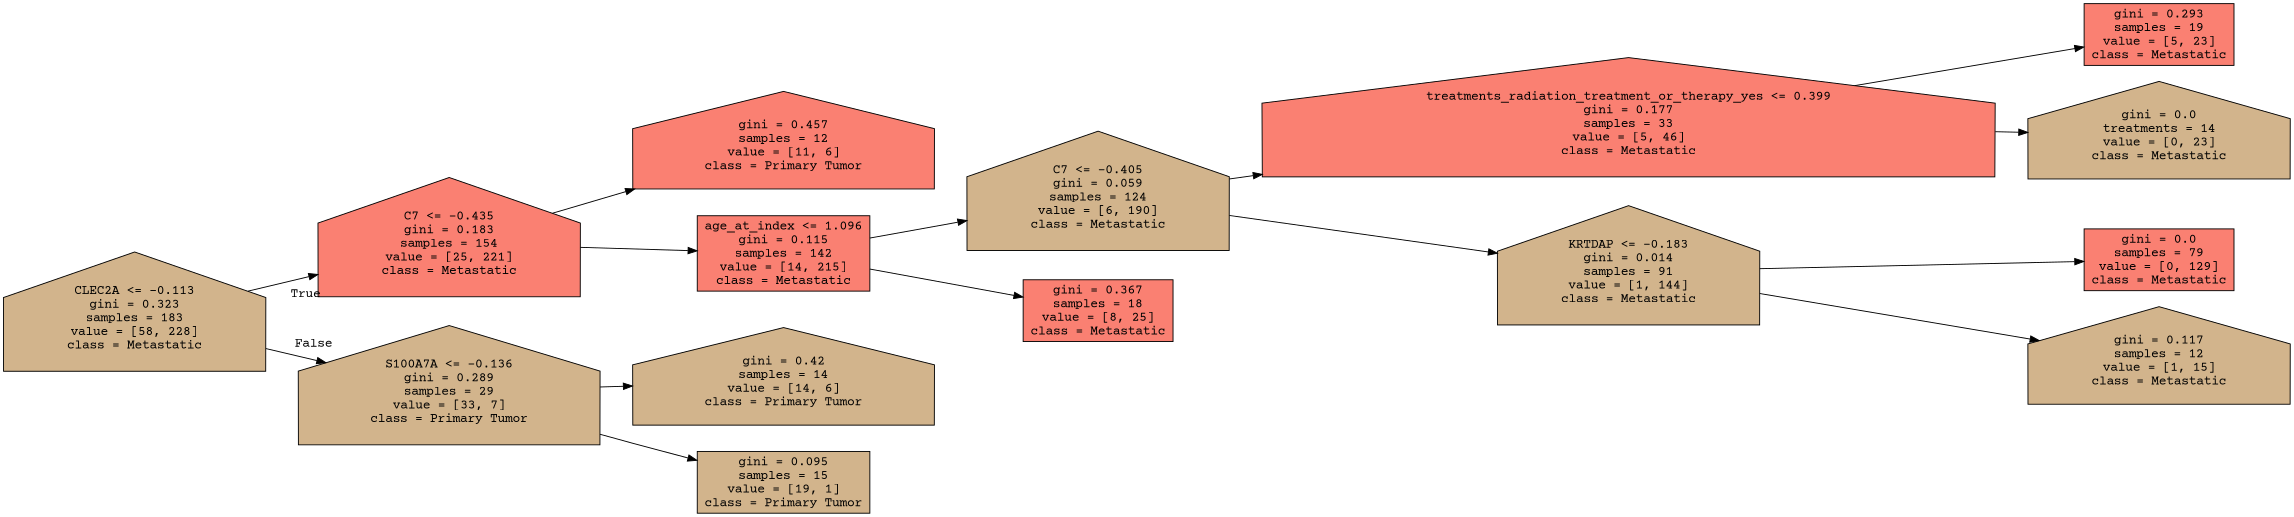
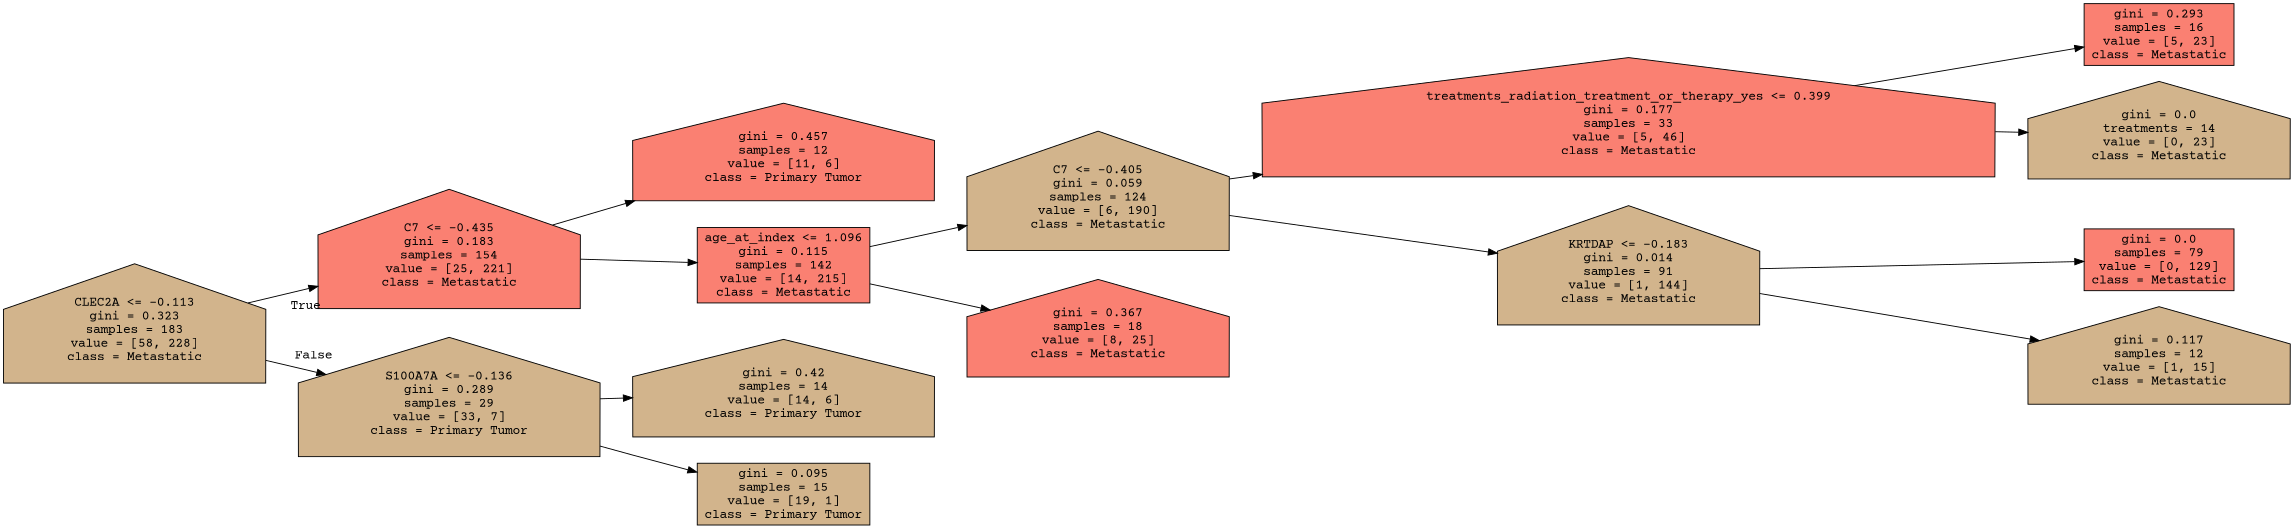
  digraph {
    fontname="Courier Prime"
    rankdir=LR
    node [color=black fillcolor=tan fontname="Courier Prime" shape=house style=filled]
    edge [fontname="Courier Prime"]
    n1 [label="CLEC2A <= -0.113\ngini = 0.323\nsamples = 183\nvalue = [58, 228]\nclass = Metastatic"]
    n2 [fillcolor=salmon label="C7 <= -0.435\ngini = 0.183\nsamples = 154\nvalue = [25, 221]\nclass = Metastatic"]
    n3 [label="S100A7A <= -0.136\ngini = 0.289\nsamples = 29\nvalue = [33, 7]\nclass = Primary Tumor"]
    n4 [fillcolor=salmon label="gini = 0.457\nsamples = 12\nvalue = [11, 6]\nclass = Primary Tumor"]
    n5 [fillcolor=salmon label="age_at_index <= 1.096\ngini = 0.115\nsamples = 142\nvalue = [14, 215]\nclass = Metastatic" shape=box]
    n6 [label="gini = 0.42\nsamples = 14\nvalue = [14, 6]\nclass = Primary Tumor"]
    n7 [label="gini = 0.095\nsamples = 15\nvalue = [19, 1]\nclass = Primary Tumor" shape=box]
    n8 [label="C7 <= -0.405\ngini = 0.059\nsamples = 124\nvalue = [6, 190]\nclass = Metastatic"]
-   n9 [fillcolor=salmon label="gini = 0.367\nsamples = 18\nvalue = [8, 25]\nclass = Metastatic" shape=box]
+   n9 [fillcolor=salmon label="gini = 0.367\nsamples = 18\nvalue = [8, 25]\nclass = Metastatic"]
    n10 [fillcolor=salmon label="treatments_radiation_treatment_or_therapy_yes <= 0.399\ngini = 0.177\nsamples = 33\nvalue = [5, 46]\nclass = Metastatic"]
    n11 [label="KRTDAP <= -0.183\ngini = 0.014\nsamples = 91\nvalue = [1, 144]\nclass = Metastatic"]
-   n12 [fillcolor=salmon label="gini = 0.293\nsamples = 19\nvalue = [5, 23]\nclass = Metastatic" shape=box]
+   n12 [fillcolor=salmon label="gini = 0.293\nsamples = 16\nvalue = [5, 23]\nclass = Metastatic" shape=box]
    n13 [label="gini = 0.0\ntreatments = 14\nvalue = [0, 23]\nclass = Metastatic"]
    n14 [fillcolor=salmon label="gini = 0.0\nsamples = 79\nvalue = [0, 129]\nclass = Metastatic" shape=box]
    n15 [label="gini = 0.117\nsamples = 12\nvalue = [1, 15]\nclass = Metastatic"]
    n1 -> n2 [headlabel=True labelangle=45 labeldistance=2.5]
    n1 -> n3 [headlabel=False labelangle=-45 labeldistance=2.5]
    n2 -> n4
    n2 -> n5
    n3 -> n6
    n3 -> n7
    n5 -> n8
    n5 -> n9
    n8 -> n10
    n8 -> n11
    n10 -> n12
    n10 -> n13
    n11 -> n14
    n11 -> n15
  }
